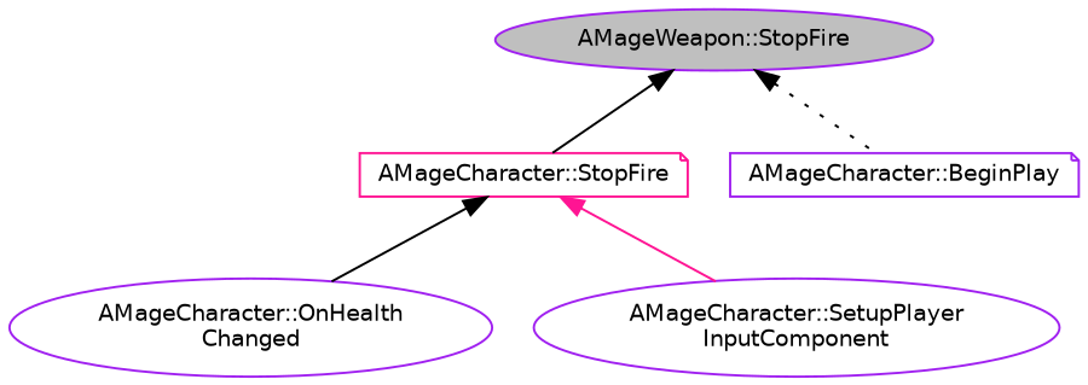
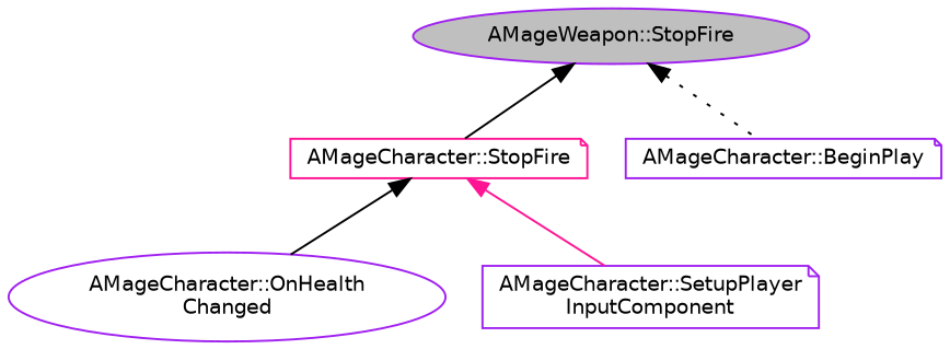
  digraph {
    rankdir=TB
    node [color=purple fillcolor=white fontname=Helvetica fontsize=10 shape=note style=filled]
    edge [color=black dir=back fontname=Helvetica fontsize=10 labelfontname=Helvetica labelfontsize=10 style=solid]
    n1 [fillcolor=grey75 fontcolor=black height=0.2 label="AMageWeapon::StopFire" shape=ellipse width=0.4]
    n2 [color=deeppink height=0.2 label="AMageCharacter::StopFire" width=0.4]
    n3 [height=0.2 label="AMageCharacter::BeginPlay" width=0.4]
    n4 [height=0.2 label="AMageCharacter::OnHealth\lChanged" shape=ellipse width=0.4]
-   n5 [height=0.2 label="AMageCharacter::SetupPlayer\lInputComponent" shape=ellipse width=0.4]
+   n5 [height=0.2 label="AMageCharacter::SetupPlayer\lInputComponent" width=0.4]
    n1 -> n2
    n1 -> n3 [style=dotted]
    n2 -> n4
    n2 -> n5 [color=deeppink]
  }
